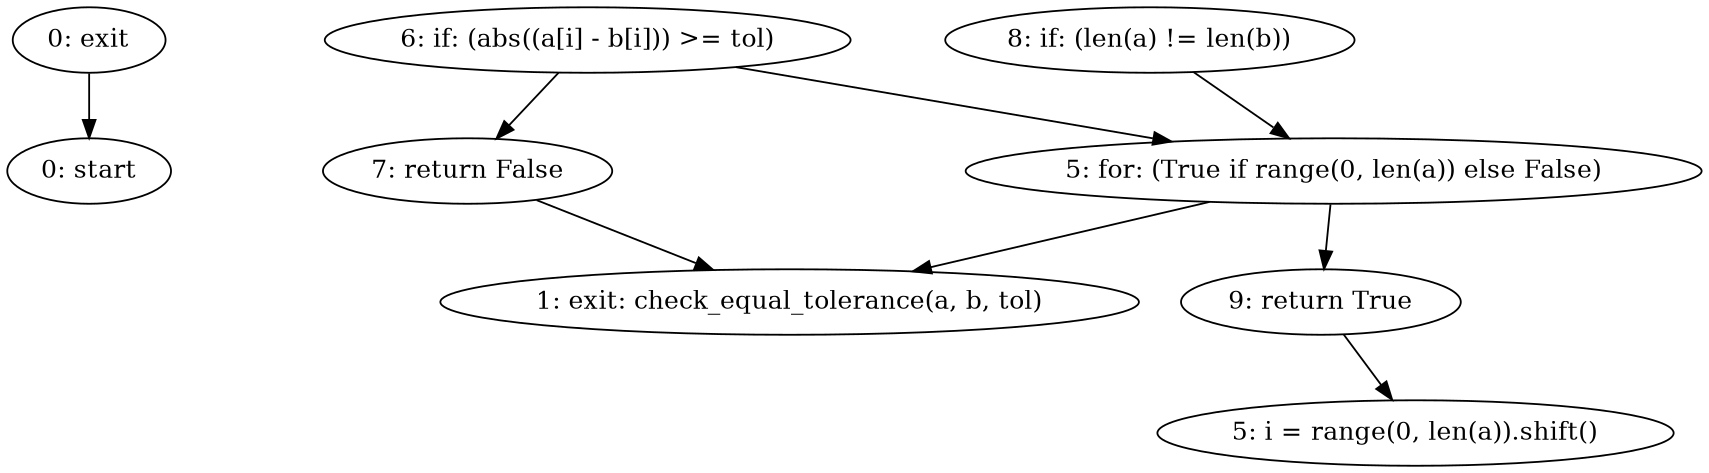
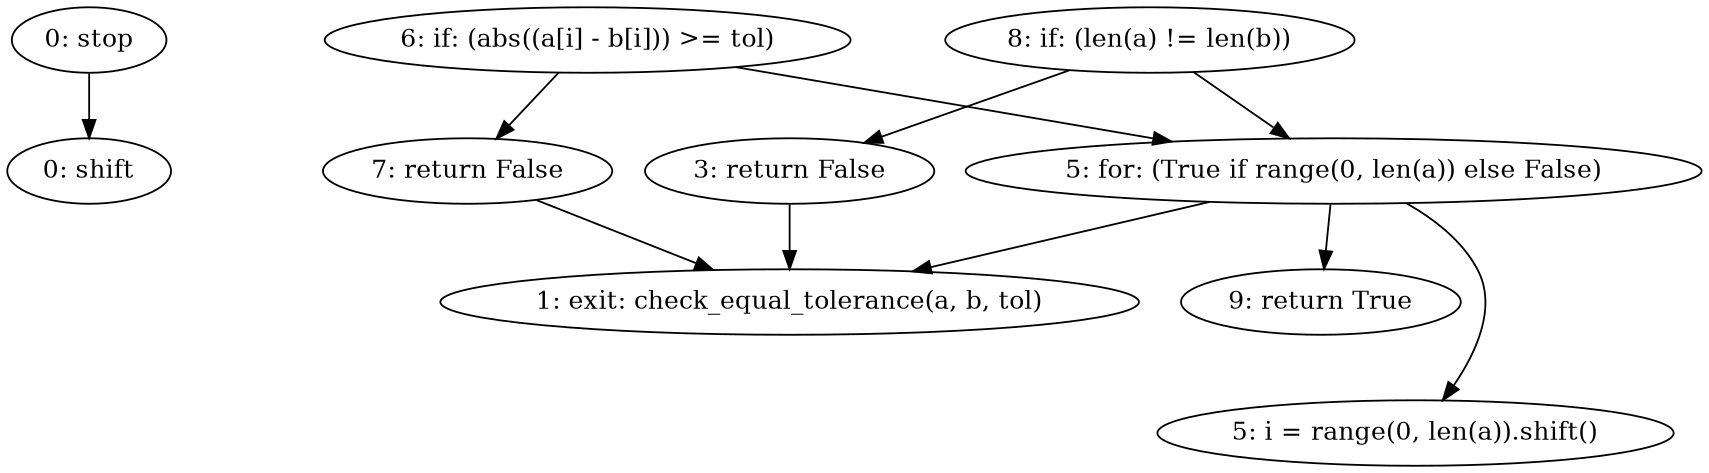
  strict digraph {
-   n1 [label="0: start"]
-   n2 [label="0: exit"]
+   n1 [label="0: shift"]
+   n2 [label="0: stop"]
    n3 [label="8: if: (len(a) != len(b))"]
+   n4 [label="3: return False"]
    n5 [label="5: for: (True if range(0, len(a)) else False)"]
    n6 [label="1: exit: check_equal_tolerance(a, b, tol)"]
    n7 [label="9: return True"]
    n8 [label="5: i = range(0, len(a)).shift()"]
    n9 [label="7: return False"]
    n10 [label="6: if: (abs((a[i] - b[i])) >= tol)"]
    n2 -> n1
+   n3 -> n4
    n3 -> n5
+   n4 -> n6
    n5 -> n6
    n5 -> n7
-   n7 -> n8
+   n5 -> n8
    n9 -> n6
    n10 -> n5
    n10 -> n9
  }
